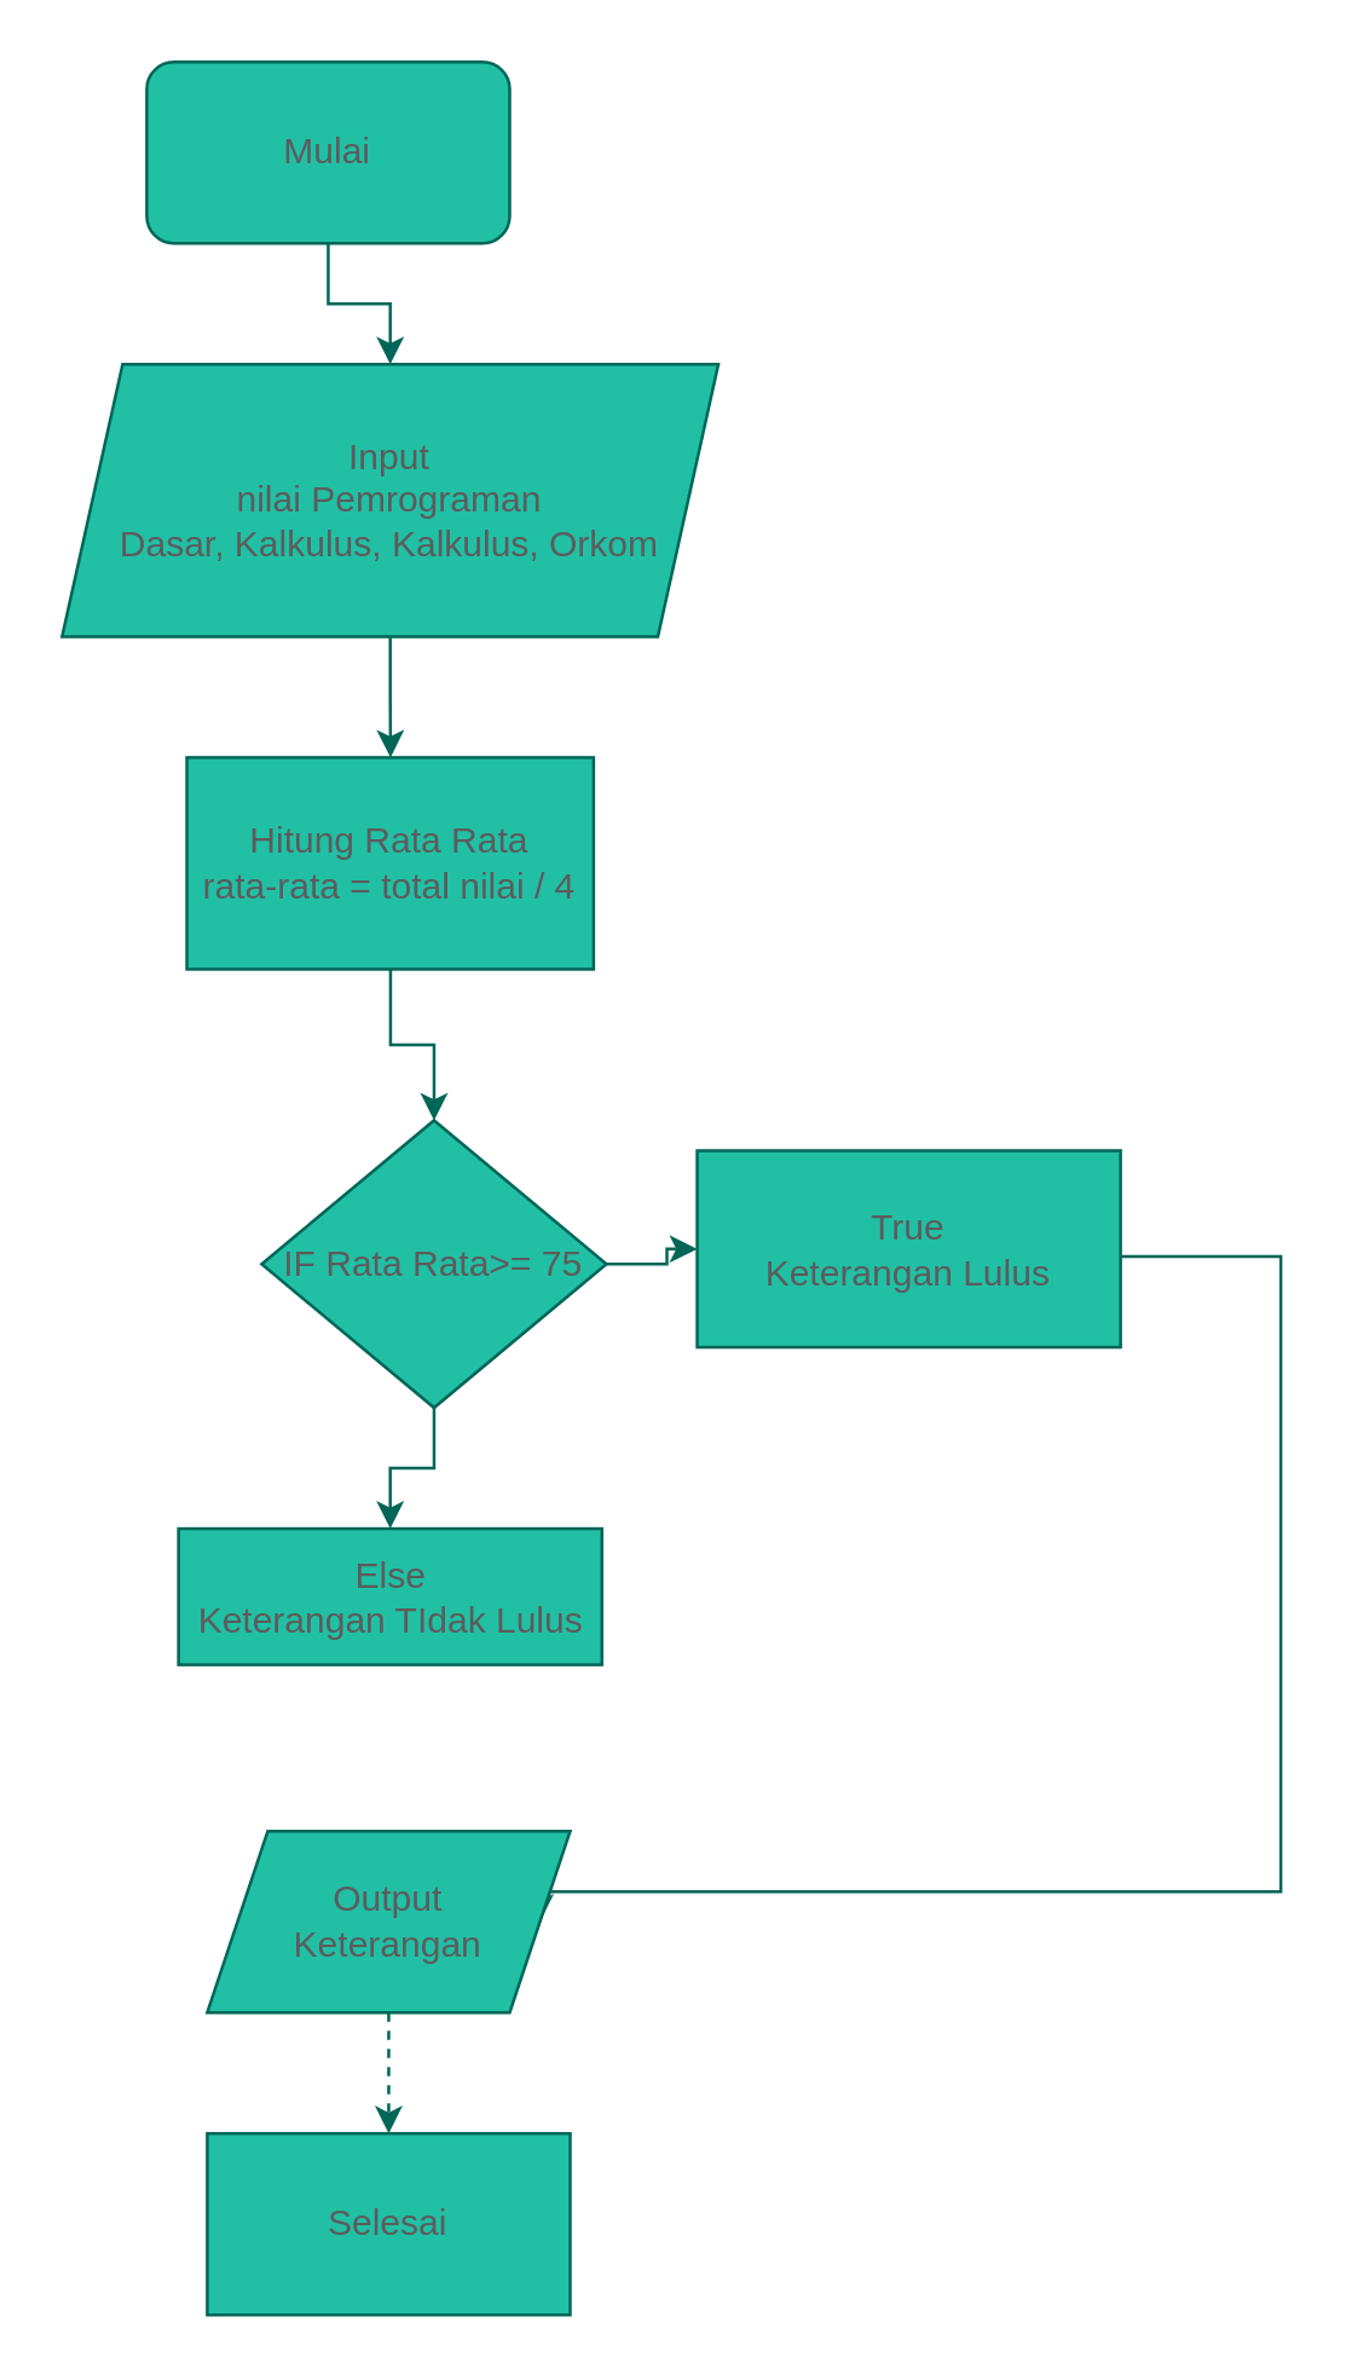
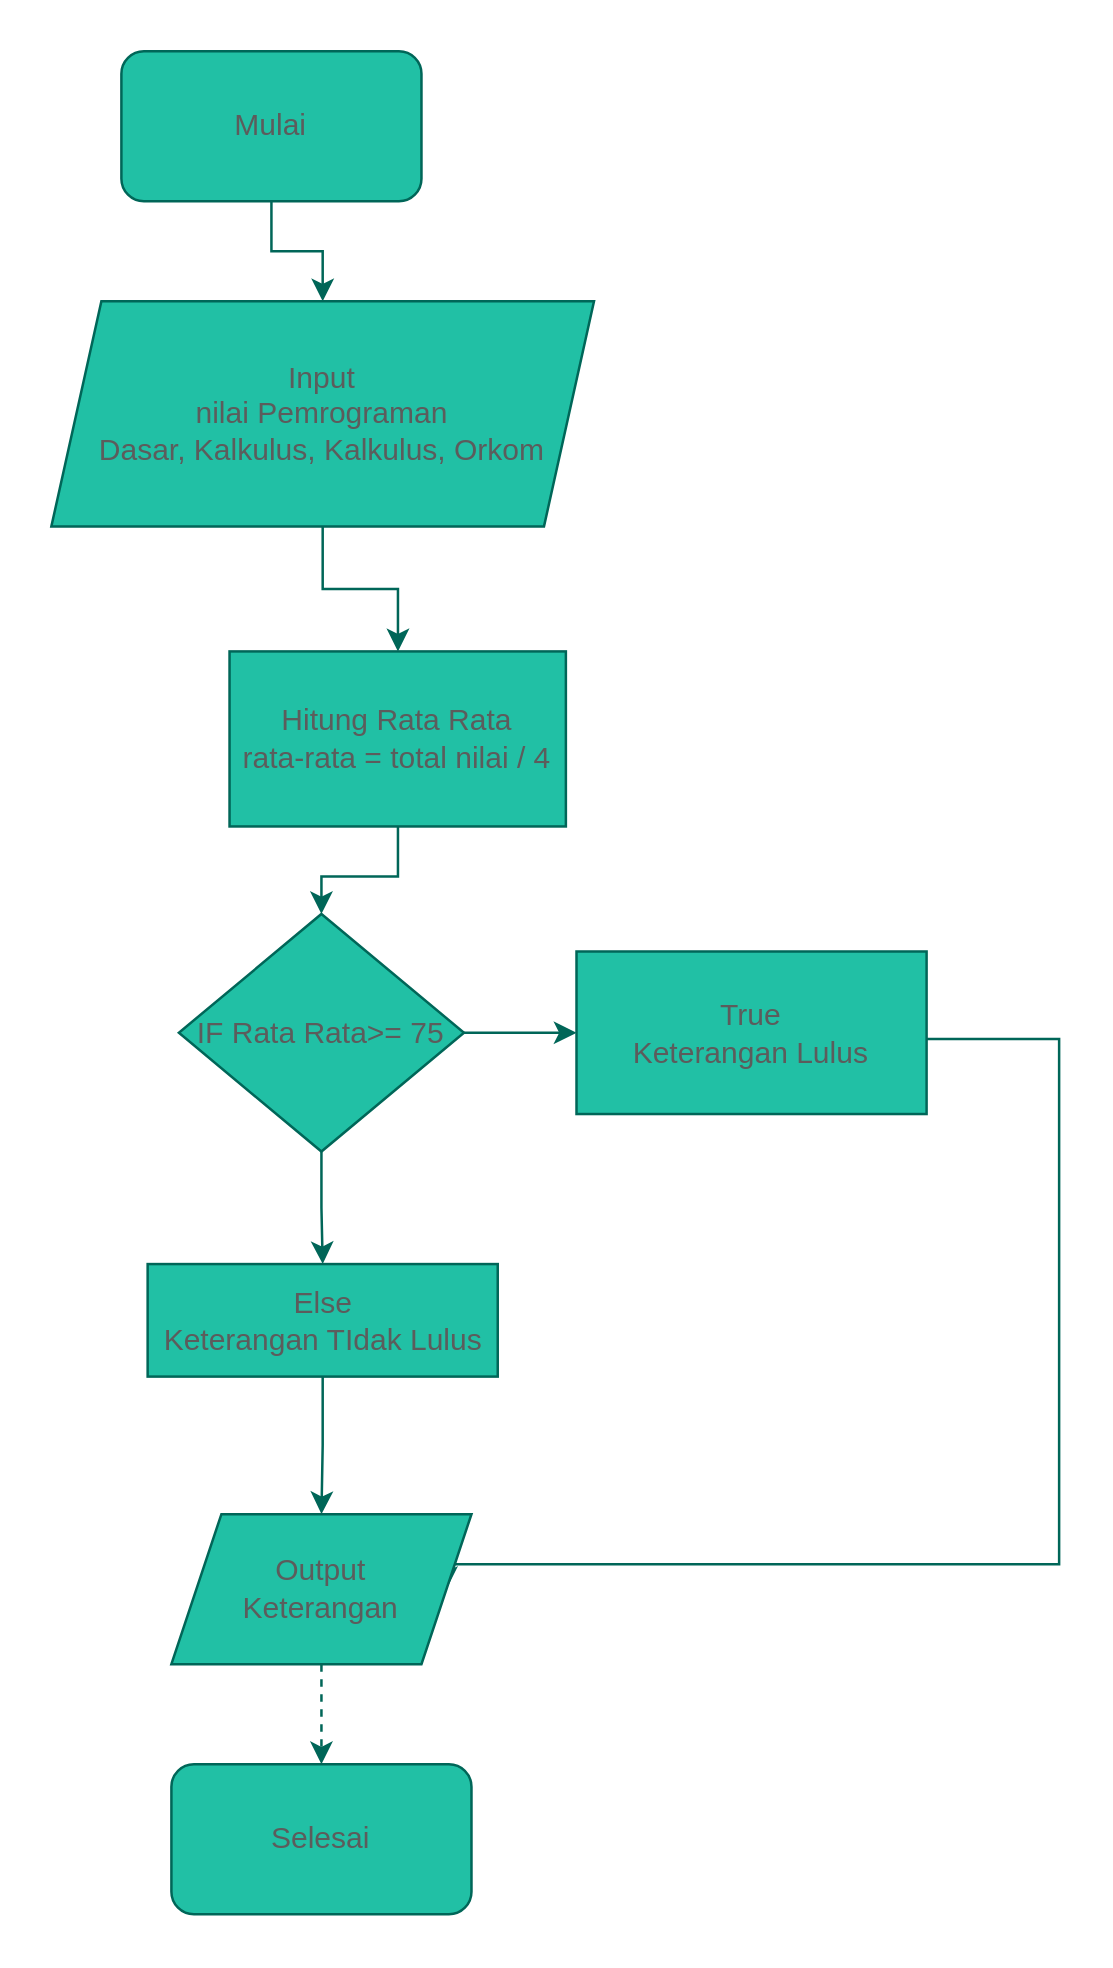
  <mxCell id="0" />
  <mxCell id="1" parent="0" />
  <mxCell id="2" value="" style="edgeStyle=orthogonalEdgeStyle;rounded=0;orthogonalLoop=1;jettySize=auto;html=1;strokeColor=#006658;fontColor=#5C5C5C;" parent="1" source="3" target="5" edge="1"><mxGeometry relative="1" as="geometry" /></mxCell>
  <mxCell id="3" value="Mulai" style="rounded=1;whiteSpace=wrap;html=1;fillColor=#21C0A5;strokeColor=#006658;fontColor=#5C5C5C;" parent="1" vertex="1"><mxGeometry x="48" y="20" width="120" height="60" as="geometry" /></mxCell>
  <mxCell id="4" value="" style="edgeStyle=orthogonalEdgeStyle;rounded=0;orthogonalLoop=1;jettySize=auto;html=1;strokeColor=#006658;fontColor=#5C5C5C;" parent="1" source="5" target="7" edge="1"><mxGeometry relative="1" as="geometry" /></mxCell>
  <mxCell id="5" value="Input&lt;br&gt;nilai Pemrograman Dasar,&amp;nbsp;Kalkulus,&amp;nbsp;Kalkulus,&amp;nbsp;Orkom" style="shape=parallelogram;perimeter=parallelogramPerimeter;whiteSpace=wrap;html=1;fixedSize=1;fillColor=#21C0A5;strokeColor=#006658;fontColor=#5C5C5C;" parent="1" vertex="1"><mxGeometry x="20" y="120" width="217" height="90" as="geometry" /></mxCell>
  <mxCell id="6" value="" style="edgeStyle=orthogonalEdgeStyle;rounded=0;orthogonalLoop=1;jettySize=auto;html=1;strokeColor=#006658;fontColor=#5C5C5C;" parent="1" source="7" target="10" edge="1"><mxGeometry relative="1" as="geometry" /></mxCell>
- <mxCell id="7" value="Hitung Rata Rata&lt;br&gt;rata-rata = total nilai / 4" style="whiteSpace=wrap;html=1;fillColor=#21C0A5;strokeColor=#006658;fontColor=#5C5C5C;" parent="1" vertex="1"><mxGeometry x="61.25" y="250" width="134.5" height="70" as="geometry" /></mxCell>
+ <mxCell id="7" value="Hitung Rata Rata&lt;br&gt;rata-rata = total nilai / 4" style="whiteSpace=wrap;html=1;fillColor=#21C0A5;strokeColor=#006658;fontColor=#5C5C5C;" parent="1" vertex="1"><mxGeometry x="91.25" y="260" width="134.5" height="70" as="geometry" /></mxCell>
  <mxCell id="8" value="" style="edgeStyle=orthogonalEdgeStyle;rounded=0;orthogonalLoop=1;jettySize=auto;html=1;strokeColor=#006658;fontColor=#5C5C5C;" parent="1" source="10" target="13" edge="1"><mxGeometry relative="1" as="geometry" /></mxCell>
  <mxCell id="9" value="" style="edgeStyle=orthogonalEdgeStyle;rounded=0;orthogonalLoop=1;jettySize=auto;html=1;strokeColor=#006658;fontColor=#5C5C5C;" parent="1" source="10" target="15" edge="1"><mxGeometry relative="1" as="geometry" /></mxCell>
- <mxCell id="10" value="IF Rata Rata&amp;gt;= 75" style="rhombus;whiteSpace=wrap;html=1;fillColor=#21C0A5;strokeColor=#006658;fontColor=#5C5C5C;" parent="1" vertex="1"><mxGeometry x="86" y="370" width="114" height="95" as="geometry" /></mxCell>
+ <mxCell id="10" value="IF Rata Rata&amp;gt;= 75" style="rhombus;whiteSpace=wrap;html=1;fillColor=#21C0A5;strokeColor=#006658;fontColor=#5C5C5C;" parent="1" vertex="1"><mxGeometry x="71" y="365" width="114" height="95" as="geometry" /></mxCell>
  <mxCell id="11" style="edgeStyle=orthogonalEdgeStyle;rounded=0;orthogonalLoop=1;jettySize=auto;html=1;entryX=1;entryY=0.5;entryDx=0;entryDy=0;strokeColor=#006658;fontColor=#5C5C5C;" parent="1" target="17" edge="1"><mxGeometry relative="1" as="geometry"><mxPoint x="423" y="620" as="targetPoint" /><Array as="points"><mxPoint x="363" y="415" /><mxPoint x="423" y="415" /><mxPoint x="423" y="625" /></Array><mxPoint x="363" y="400" as="sourcePoint" /></mxGeometry></mxCell>
- <mxCell id="12" value="Selesai" style="whiteSpace=wrap;html=1;fillColor=#21C0A5;strokeColor=#006658;fontColor=#5C5C5C;rounded=0;" parent="1" vertex="1"><mxGeometry x="68" y="705" width="120" height="60" as="geometry" /></mxCell>
+ <mxCell id="12" value="Selesai" style="rounded=1;whiteSpace=wrap;html=1;fillColor=#21C0A5;strokeColor=#006658;fontColor=#5C5C5C;" parent="1" vertex="1"><mxGeometry x="68" y="705" width="120" height="60" as="geometry" /></mxCell>
  <mxCell id="13" value="True&lt;br&gt;Keterangan Lulus" style="rounded=0;whiteSpace=wrap;html=1;fillColor=#21C0A5;strokeColor=#006658;fontColor=#5C5C5C;" parent="1" vertex="1"><mxGeometry x="230" y="380" width="140" height="65" as="geometry" /></mxCell>
+ <mxCell id="14" value="" style="edgeStyle=orthogonalEdgeStyle;rounded=0;orthogonalLoop=1;jettySize=auto;html=1;strokeColor=#006658;fontColor=#5C5C5C;" parent="1" source="15" target="17" edge="1"><mxGeometry relative="1" as="geometry" /></mxCell>
  <mxCell id="15" value="Else&lt;br&gt;Keterangan TIdak Lulus" style="rounded=0;whiteSpace=wrap;html=1;fillColor=#21C0A5;strokeColor=#006658;fontColor=#5C5C5C;" parent="1" vertex="1"><mxGeometry x="58.5" y="505" width="140" height="45" as="geometry" /></mxCell>
  <mxCell id="16" value="" style="edgeStyle=orthogonalEdgeStyle;rounded=0;orthogonalLoop=1;jettySize=auto;html=1;strokeColor=#006658;fontColor=#5C5C5C;dashed=1;" parent="1" source="17" target="12" edge="1"><mxGeometry relative="1" as="geometry" /></mxCell>
  <mxCell id="17" value="Output&lt;br&gt;Keterangan" style="shape=parallelogram;perimeter=parallelogramPerimeter;whiteSpace=wrap;html=1;fixedSize=1;fillColor=#21C0A5;strokeColor=#006658;fontColor=#5C5C5C;" parent="1" vertex="1"><mxGeometry x="68" y="605" width="120" height="60" as="geometry" /></mxCell>
